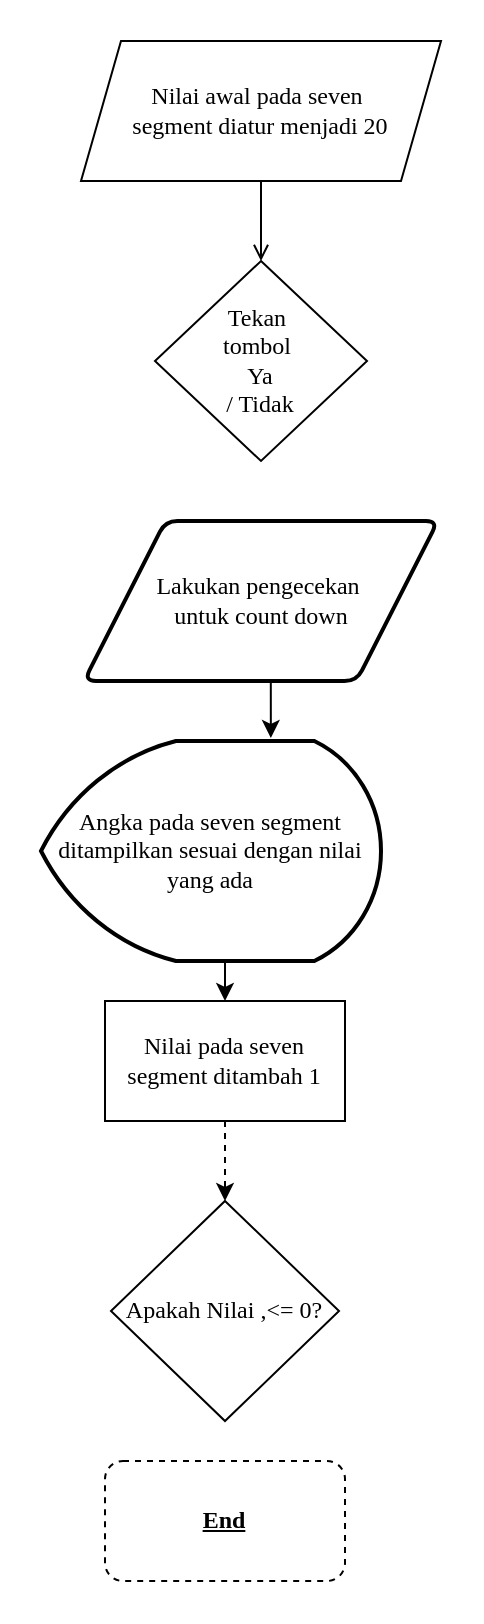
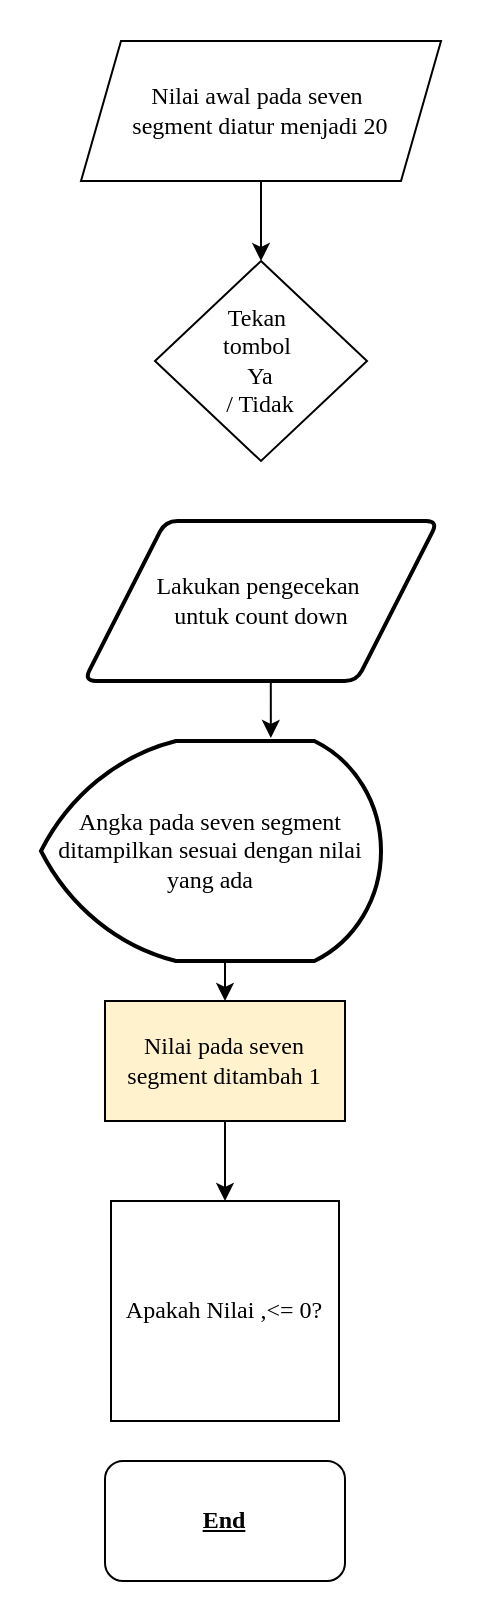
  <mxCell id="0" />
  <mxCell id="1" parent="0" />
- <mxCell id="2" value="&lt;font face=&quot;Comic Sans MS&quot;&gt;Apakah Nilai ,&amp;lt;= 0?&lt;/font&gt;" style="rhombus;whiteSpace=wrap;html=1;" vertex="1" parent="1"><mxGeometry x="55" y="600" width="114" height="110" as="geometry" /></mxCell>
- <mxCell id="3" style="edgeStyle=orthogonalEdgeStyle;rounded=0;orthogonalLoop=1;jettySize=auto;html=1;exitX=0.5;exitY=1;exitDx=0;exitDy=0;entryX=0.5;entryY=0;entryDx=0;entryDy=0;dashed=1;" edge="1" parent="1" source="4" target="2"><mxGeometry relative="1" as="geometry" /></mxCell>
- <mxCell id="4" value="&lt;font face=&quot;Comic Sans MS&quot;&gt;Nilai pada seven segment ditambah 1&lt;/font&gt;" style="rounded=0;whiteSpace=wrap;html=1;" vertex="1" parent="1"><mxGeometry x="52" y="500" width="120" height="60" as="geometry" /></mxCell>
- <mxCell id="5" value="&lt;b style=&quot;&quot;&gt;&lt;font face=&quot;Comic Sans MS&quot;&gt;End&lt;/font&gt;&lt;/b&gt;" style="rounded=1;whiteSpace=wrap;html=1;fontStyle=4;fontFamily=Verdana;dashed=1;" vertex="1" parent="1"><mxGeometry x="52" y="730" width="120" height="60" as="geometry" /></mxCell>
+ <mxCell id="2" value="&lt;font face=&quot;Comic Sans MS&quot;&gt;Apakah Nilai ,&amp;lt;= 0?&lt;/font&gt;" style="whiteSpace=wrap;html=1;rounded=0;" vertex="1" parent="1"><mxGeometry x="55" y="600" width="114" height="110" as="geometry" /></mxCell>
+ <mxCell id="3" style="edgeStyle=orthogonalEdgeStyle;rounded=0;orthogonalLoop=1;jettySize=auto;html=1;exitX=0.5;exitY=1;exitDx=0;exitDy=0;entryX=0.5;entryY=0;entryDx=0;entryDy=0;" edge="1" parent="1" source="4" target="2"><mxGeometry relative="1" as="geometry" /></mxCell>
+ <mxCell id="4" value="&lt;font face=&quot;Comic Sans MS&quot;&gt;Nilai pada seven segment ditambah 1&lt;/font&gt;" style="rounded=0;whiteSpace=wrap;html=1;fillColor=#fff2cc;" vertex="1" parent="1"><mxGeometry x="52" y="500" width="120" height="60" as="geometry" /></mxCell>
+ <mxCell id="5" value="&lt;b style=&quot;&quot;&gt;&lt;font face=&quot;Comic Sans MS&quot;&gt;End&lt;/font&gt;&lt;/b&gt;" style="rounded=1;whiteSpace=wrap;html=1;fontStyle=4;fontFamily=Verdana;" vertex="1" parent="1"><mxGeometry x="52" y="730" width="120" height="60" as="geometry" /></mxCell>
  <mxCell id="6" style="edgeStyle=orthogonalEdgeStyle;rounded=0;orthogonalLoop=1;jettySize=auto;html=1;exitX=0.5;exitY=1;exitDx=0;exitDy=0;exitPerimeter=0;entryX=0.5;entryY=0;entryDx=0;entryDy=0;" edge="1" parent="1" source="7" target="4"><mxGeometry relative="1" as="geometry" /></mxCell>
  <mxCell id="7" value="&lt;font face=&quot;Comic Sans MS&quot;&gt;Angka pada seven segment ditampilkan sesuai dengan nilai yang ada&lt;/font&gt;" style="strokeWidth=2;html=1;shape=mxgraph.flowchart.display;whiteSpace=wrap;" vertex="1" parent="1"><mxGeometry x="20" y="370" width="170" height="110" as="geometry" /></mxCell>
- <mxCell id="8" style="edgeStyle=orthogonalEdgeStyle;rounded=0;orthogonalLoop=1;jettySize=auto;html=1;exitX=0.5;exitY=1;exitDx=0;exitDy=0;entryX=0.5;entryY=0;entryDx=0;entryDy=0;endArrow=open;" edge="1" parent="1" source="9" target="10"><mxGeometry relative="1" as="geometry" /></mxCell>
+ <mxCell id="8" style="edgeStyle=orthogonalEdgeStyle;rounded=0;orthogonalLoop=1;jettySize=auto;html=1;exitX=0.5;exitY=1;exitDx=0;exitDy=0;entryX=0.5;entryY=0;entryDx=0;entryDy=0;" edge="1" parent="1" source="9" target="10"><mxGeometry relative="1" as="geometry" /></mxCell>
  <mxCell id="9" value="&lt;font face=&quot;Comic Sans MS&quot;&gt;Nilai awal pada seven&amp;nbsp;&lt;/font&gt;&lt;div&gt;&lt;font face=&quot;Comic Sans MS&quot;&gt;segment diatur menjadi 20&lt;/font&gt;&lt;/div&gt;" style="shape=parallelogram;perimeter=parallelogramPerimeter;whiteSpace=wrap;html=1;fixedSize=1;" vertex="1" parent="1"><mxGeometry x="40" y="20" width="180" height="70" as="geometry" /></mxCell>
  <mxCell id="10" value="&lt;font face=&quot;Comic Sans MS&quot;&gt;Tekan&amp;nbsp;&lt;/font&gt;&lt;div&gt;&lt;font face=&quot;Comic Sans MS&quot;&gt;tombol&amp;nbsp;&lt;/font&gt;&lt;div&gt;&lt;font face=&quot;Comic Sans MS&quot;&gt;Ya&lt;/font&gt;&lt;div&gt;&lt;font face=&quot;Comic Sans MS&quot;&gt;/ Tidak&lt;/font&gt;&lt;/div&gt;&lt;/div&gt;&lt;/div&gt;" style="rhombus;whiteSpace=wrap;html=1;" vertex="1" parent="1"><mxGeometry x="77" y="130" width="106" height="100" as="geometry" /></mxCell>
  <mxCell id="11" value="&lt;font face=&quot;Comic Sans MS&quot;&gt;Lakukan pengecekan&amp;nbsp;&lt;/font&gt;&lt;div&gt;&lt;font face=&quot;Comic Sans MS&quot;&gt;untuk count down&lt;/font&gt;&lt;/div&gt;" style="shape=parallelogram;html=1;strokeWidth=2;perimeter=parallelogramPerimeter;whiteSpace=wrap;rounded=1;arcSize=12;size=0.23;" vertex="1" parent="1"><mxGeometry x="41.5" y="260" width="177" height="80" as="geometry" /></mxCell>
  <mxCell id="12" style="edgeStyle=orthogonalEdgeStyle;rounded=0;orthogonalLoop=1;jettySize=auto;html=1;exitX=0.5;exitY=1;exitDx=0;exitDy=0;entryX=0.676;entryY=-0.014;entryDx=0;entryDy=0;entryPerimeter=0;" edge="1" parent="1" source="11" target="7"><mxGeometry relative="1" as="geometry" /></mxCell>
